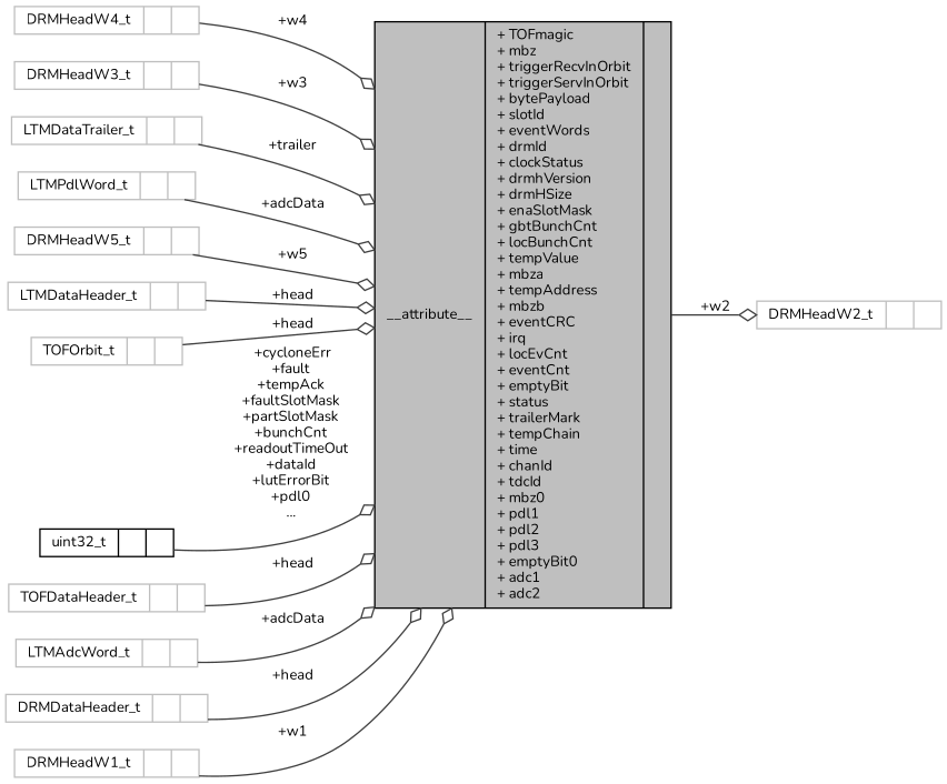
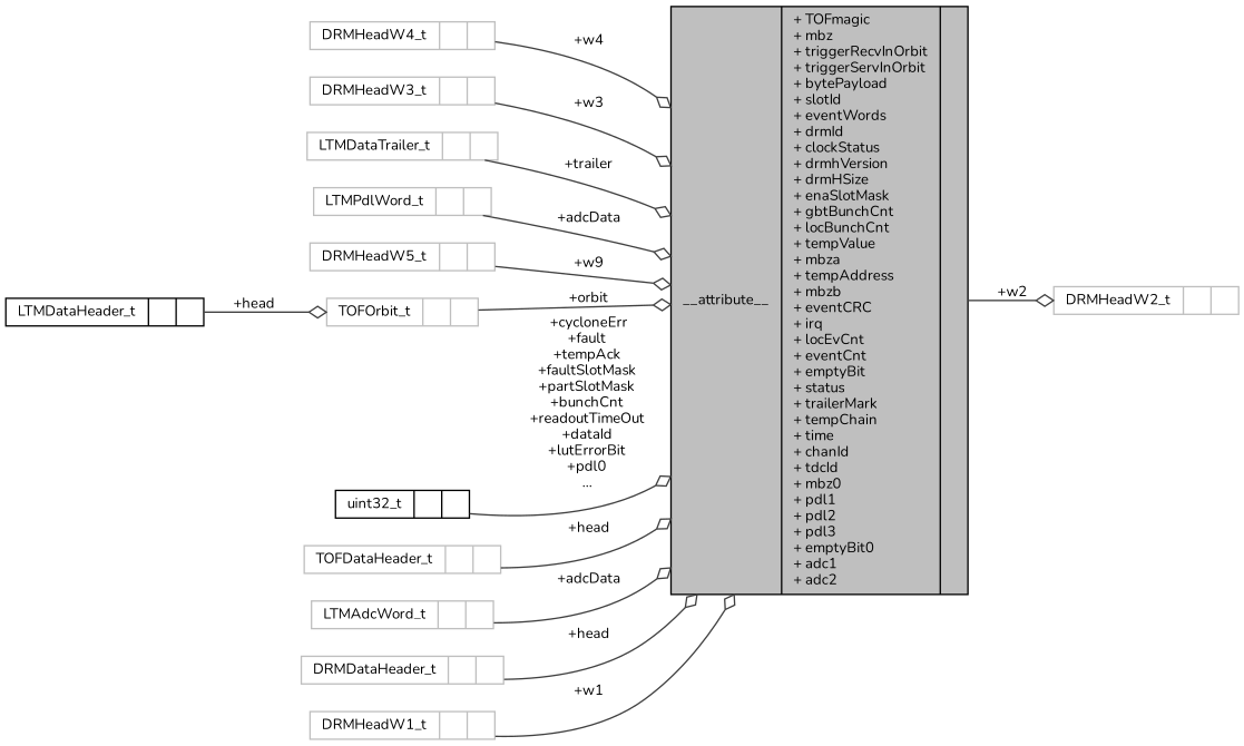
  digraph {
    fontname=Nunito
    rankdir=LR
    node [color=grey75 fontname=Nunito fontsize=10 shape=record]
    edge [arrowhead=odiamond color=grey25 fontname=Nunito fontsize=10 labelfontname=Helvetica labelfontsize=10 style=solid]
    n1 [color=black fillcolor=grey75 fontcolor=black height=0.2 label="{__attribute__\n|+ TOFmagic\l+ mbz\l+ triggerRecvInOrbit\l+ triggerServInOrbit\l+ bytePayload\l+ slotId\l+ eventWords\l+ drmId\l+ clockStatus\l+ drmhVersion\l+ drmHSize\l+ enaSlotMask\l+ gbtBunchCnt\l+ locBunchCnt\l+ tempValue\l+ mbza\l+ tempAddress\l+ mbzb\l+ eventCRC\l+ irq\l+ locEvCnt\l+ eventCnt\l+ emptyBit\l+ status\l+ trailerMark\l+ tempChain\l+ time\l+ chanId\l+ tdcId\l+ mbz0\l+ pdl1\l+ pdl2\l+ pdl3\l+ emptyBit0\l+ adc1\l+ adc2\l|}" style=filled width=0.4]
    n2 [height=0.2 label="{DRMHeadW2_t\n||}" width=0.4]
    n3 [height=0.2 label="{DRMHeadW4_t\n||}" width=0.4]
    n4 [height=0.2 label="{DRMHeadW3_t\n||}" width=0.4]
    n5 [height=0.2 label="{LTMDataTrailer_t\n||}" width=0.4]
    n6 [height=0.2 label="{LTMPdlWord_t\n||}" width=0.4]
    n7 [height=0.2 label="{DRMHeadW5_t\n||}" width=0.4]
-   n8 [height=0.2 label="{LTMDataHeader_t\n||}" width=0.4]
+   n8 [color=black height=0.2 label="{LTMDataHeader_t\n||}" width=0.4]
    n9 [height=0.2 label="{TOFOrbit_t\n||}" width=0.4]
    n10 [color=black height=0.2 label="{uint32_t\n||}" width=0.4]
    n11 [height=0.2 label="{TOFDataHeader_t\n||}" width=0.4]
    n12 [height=0.2 label="{LTMAdcWord_t\n||}" width=0.4]
    n13 [height=0.2 label="{DRMDataHeader_t\n||}" width=0.4]
    n14 [height=0.2 label="{DRMHeadW1_t\n||}" width=0.4]
    n1 -> n2 [label=" +w2"]
    n3 -> n1 [label=" +w4"]
    n4 -> n1 [label=" +w3"]
    n5 -> n1 [label=" +trailer"]
    n6 -> n1 [label=" +adcData"]
-   n7 -> n1 [label=" +w5"]
-   n8 -> n1 [label=" +head"]
-   n9 -> n1 [label=" +head"]
+   n7 -> n1 [label=" +w9"]
+   n8 -> n9 [label=" +head"]
+   n9 -> n1 [label=" +orbit"]
    n10 -> n1 [label=" +cycloneErr\n+fault\n+tempAck\n+faultSlotMask\n+partSlotMask\n+bunchCnt\n+readoutTimeOut\n+dataId\n+lutErrorBit\n+pdl0\n..."]
    n11 -> n1 [label=" +head"]
    n12 -> n1 [label=" +adcData"]
    n13 -> n1 [label=" +head"]
    n14 -> n1 [label=" +w1"]
  }
